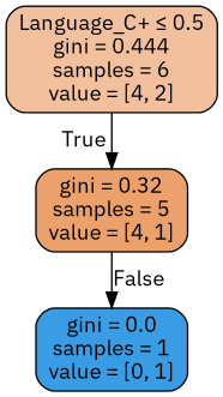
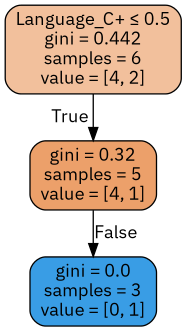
  digraph {
    fontname="IBM Plex Sans"
    node [color=black fontname="IBM Plex Sans" shape=box style="filled, rounded"]
    edge [fontname="IBM Plex Sans" labeldistance=2.5]
-   n1 [fillcolor="#f2c09c" label=<Language_C+ &le; 0.5<br/>gini = 0.444<br/>samples = 6<br/>value = [4, 2]>]
+   n1 [fillcolor="#f2c09c" label=<Language_C+ &le; 0.5<br/>gini = 0.442<br/>samples = 6<br/>value = [4, 2]>]
    n2 [fillcolor="#eca06a" label=<gini = 0.32<br/>samples = 5<br/>value = [4, 1]>]
-   n3 [fillcolor="#399de5" label=<gini = 0.0<br/>samples = 1<br/>value = [0, 1]>]
+   n3 [fillcolor="#399de5" label=<gini = 0.0<br/>samples = 3<br/>value = [0, 1]>]
    n1 -> n2 [headlabel=True labelangle=45]
    n2 -> n3 [headlabel=False labelangle=-45]
  }
